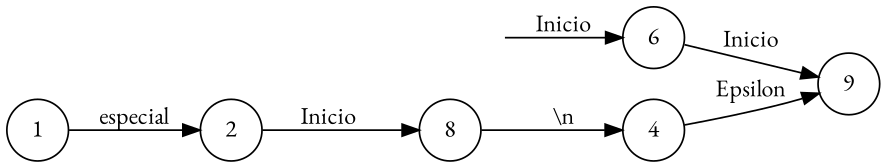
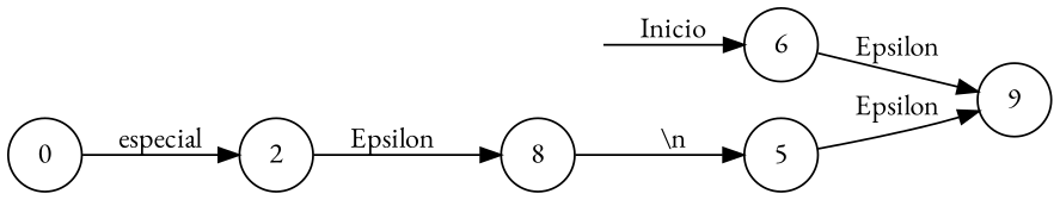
  digraph {
    fontname="EB Garamond"
    rankdir=LR
    node [fontname="EB Garamond" shape=circle]
    edge [fontname="EB Garamond"]
    Inicio [style=invis shape=""]
    6
    n3 [label=9]
-   1
+   1 [label=0]
    2
    n6 [label=8]
-   5 [label=4]
+   5
    Inicio -> 6 [label=Inicio]
-   6 -> n3 [label=Inicio]
+   6 -> n3 [label=Epsilon]
    1 -> 2 [label=especial]
-   2 -> n6 [label=Inicio]
+   2 -> n6 [label=Epsilon]
    n6 -> 5 [label="\\n"]
    5 -> n3 [label=Epsilon]
  }
